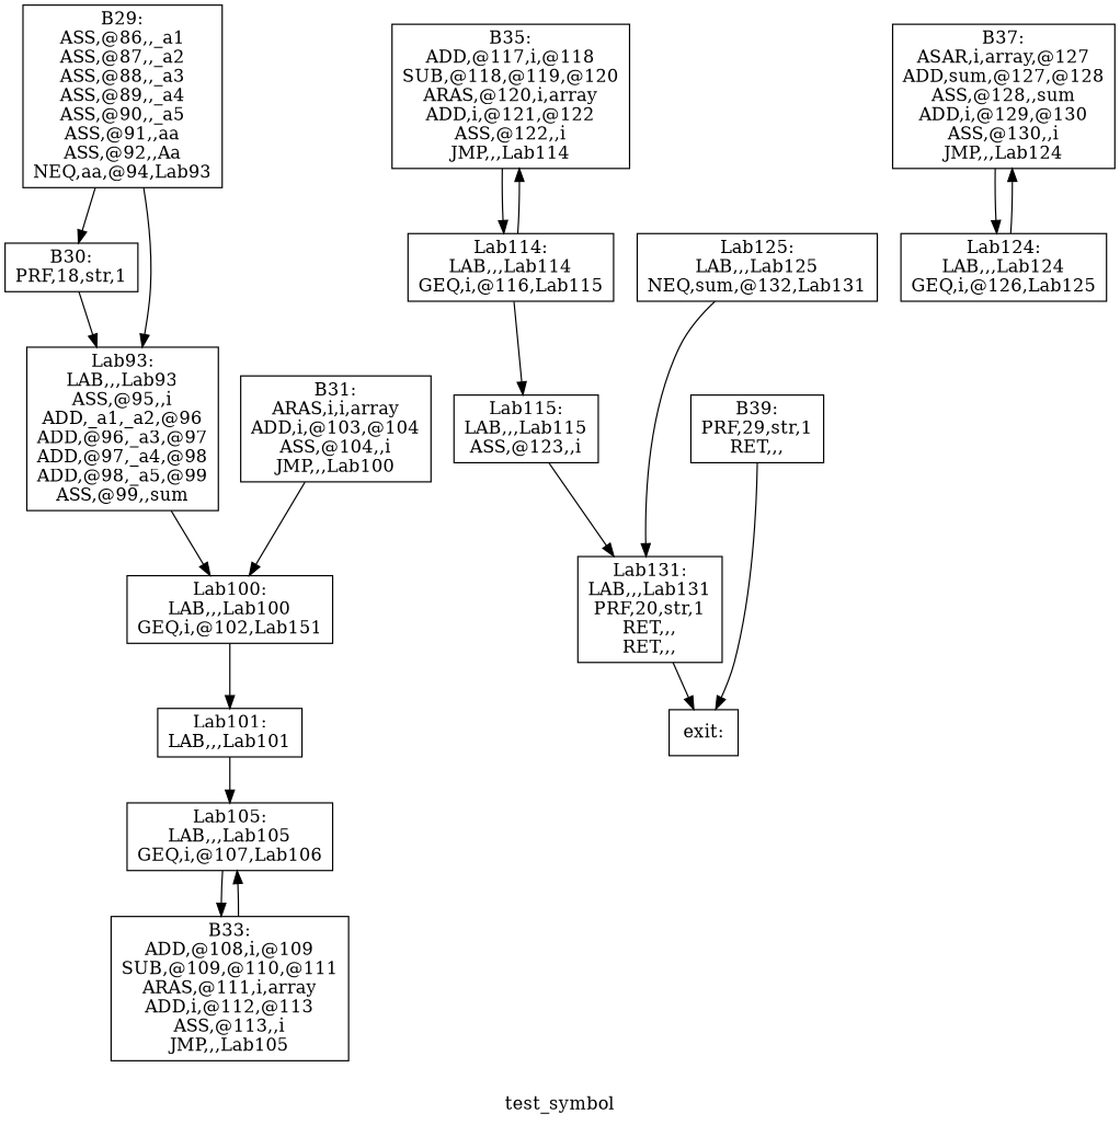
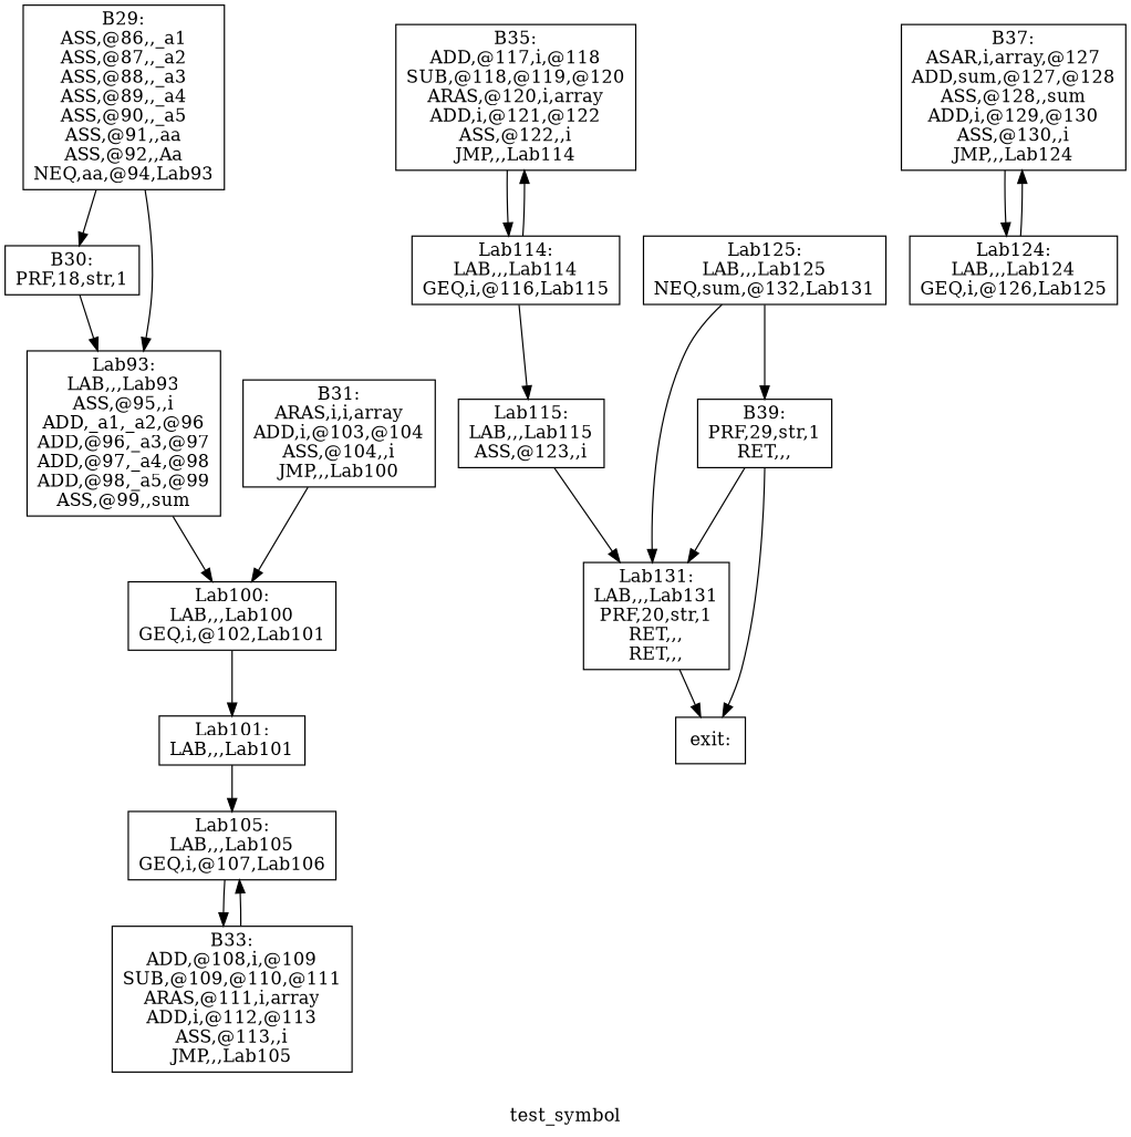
  digraph {
    label=test_symbol
    node [shape=box]
    n1 [label="B29:\nASS,@86,,_a1\nASS,@87,,_a2\nASS,@88,,_a3\nASS,@89,,_a4\nASS,@90,,_a5\nASS,@91,,aa\nASS,@92,,Aa\nNEQ,aa,@94,Lab93\n"]
    n2 [label="B30:\nPRF,18,str,1\n"]
    n3 [label="Lab93:\nLAB,,,Lab93\nASS,@95,,i\nADD,_a1,_a2,@96\nADD,@96,_a3,@97\nADD,@97,_a4,@98\nADD,@98,_a5,@99\nASS,@99,,sum\n"]
-   n4 [label="Lab100:\nLAB,,,Lab100\nGEQ,i,@102,Lab151\n"]
+   n4 [label="Lab100:\nLAB,,,Lab100\nGEQ,i,@102,Lab101\n"]
    n5 [label="B31:\nARAS,i,i,array\nADD,i,@103,@104\nASS,@104,,i\nJMP,,,Lab100\n"]
    n6 [label="Lab101:\nLAB,,,Lab101\n"]
    n7 [label="B33:\nADD,@108,i,@109\nSUB,@109,@110,@111\nARAS,@111,i,array\nADD,i,@112,@113\nASS,@113,,i\nJMP,,,Lab105\n"]
    n8 [label="Lab105:\nLAB,,,Lab105\nGEQ,i,@107,Lab106\n"]
    n9 [label="B35:\nADD,@117,i,@118\nSUB,@118,@119,@120\nARAS,@120,i,array\nADD,i,@121,@122\nASS,@122,,i\nJMP,,,Lab114\n"]
    n10 [label="Lab114:\nLAB,,,Lab114\nGEQ,i,@116,Lab115\n"]
    n11 [label="Lab115:\nLAB,,,Lab115\nASS,@123,,i\n"]
    n12 [label="B37:\nASAR,i,array,@127\nADD,sum,@127,@128\nASS,@128,,sum\nADD,i,@129,@130\nASS,@130,,i\nJMP,,,Lab124\n"]
    n13 [label="Lab124:\nLAB,,,Lab124\nGEQ,i,@126,Lab125\n"]
    n14 [label="B39:\nPRF,29,str,1\nRET,,,\n"]
    n15 [label="Lab131:\nLAB,,,Lab131\nPRF,20,str,1\nRET,,,\nRET,,,\n"]
    n16 [label="exit:\n"]
    n17 [label="Lab125:\nLAB,,,Lab125\nNEQ,sum,@132,Lab131\n"]
    n1 -> n2
    n1 -> n3
    n2 -> n3
    n3 -> n4
    n4 -> n6
    n5 -> n4
    n6 -> n8
    n7 -> n8
    n8 -> n7
    n9 -> n10
    n10 -> n9
    n10 -> n11
    n11 -> n15
    n12 -> n13
    n13 -> n12
+   n14 -> n15
    n14 -> n16
    n15 -> n16
+   n17 -> n14
    n17 -> n15
  }
